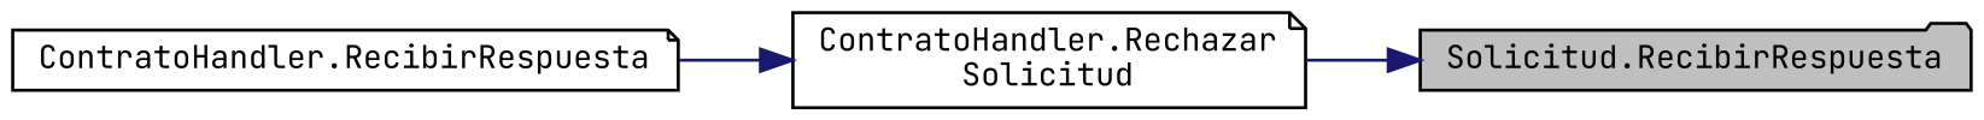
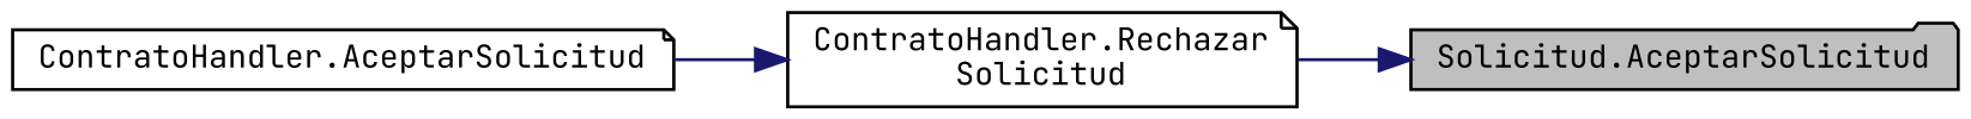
  digraph {
    fontname="JetBrains Mono"
    rankdir=RL
    node [color=black fillcolor=white fontname="JetBrains Mono" fontsize=10 shape=note style=filled]
    edge [color=midnightblue dir=back fontname="JetBrains Mono" fontsize=10 labelfontname=Helvetica labelfontsize=10 style=solid]
-   n1 [fillcolor=grey75 fontcolor=black height=0.2 label="Solicitud.RecibirRespuesta" shape=folder width=0.4]
+   n1 [fillcolor=grey75 fontcolor=black height=0.2 label="Solicitud.AceptarSolicitud" shape=folder width=0.4]
    n2 [height=0.2 label="ContratoHandler.Rechazar\lSolicitud" width=0.4]
-   n3 [height=0.2 label="ContratoHandler.RecibirRespuesta" width=0.4]
+   n3 [height=0.2 label="ContratoHandler.AceptarSolicitud" width=0.4]
    n1 -> n2
    n2 -> n3
  }
